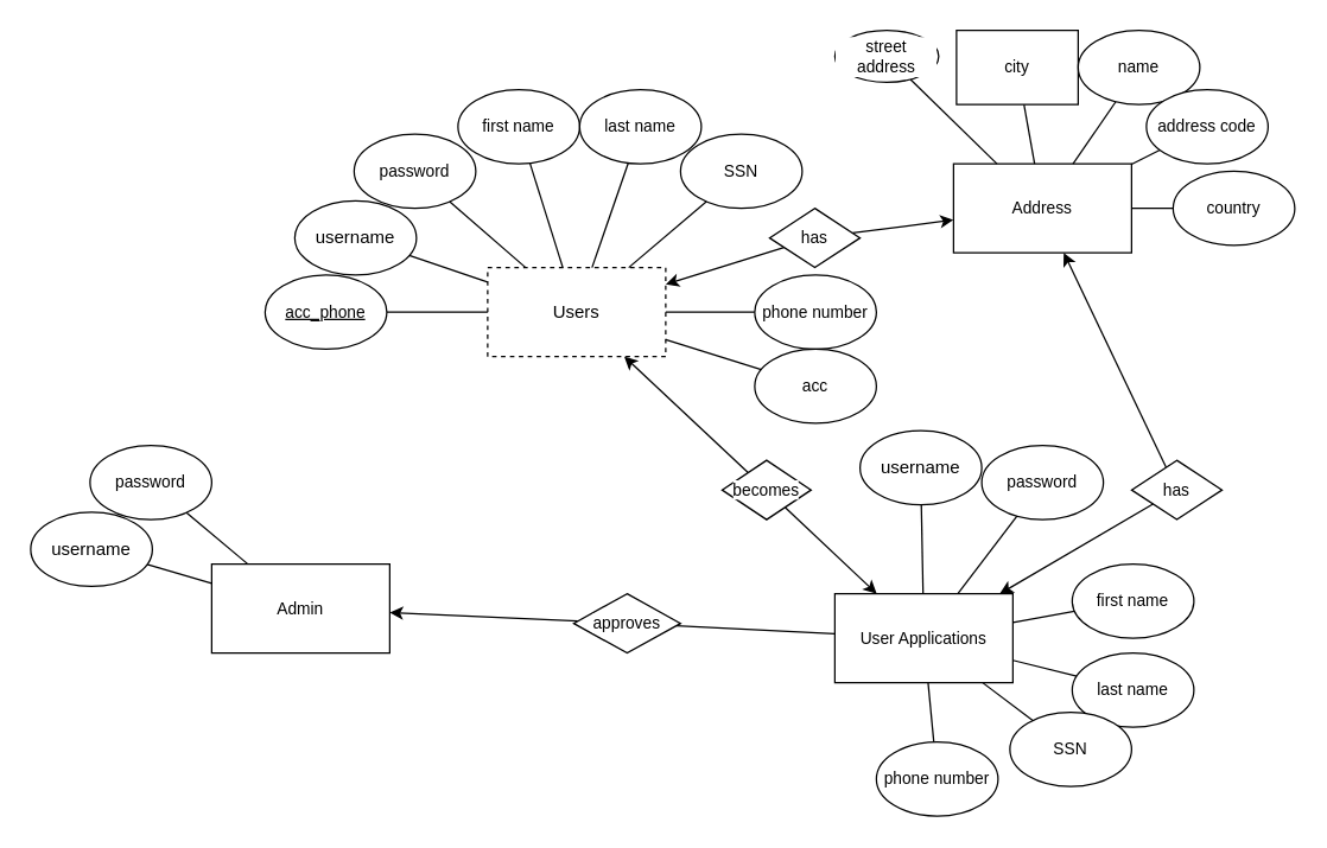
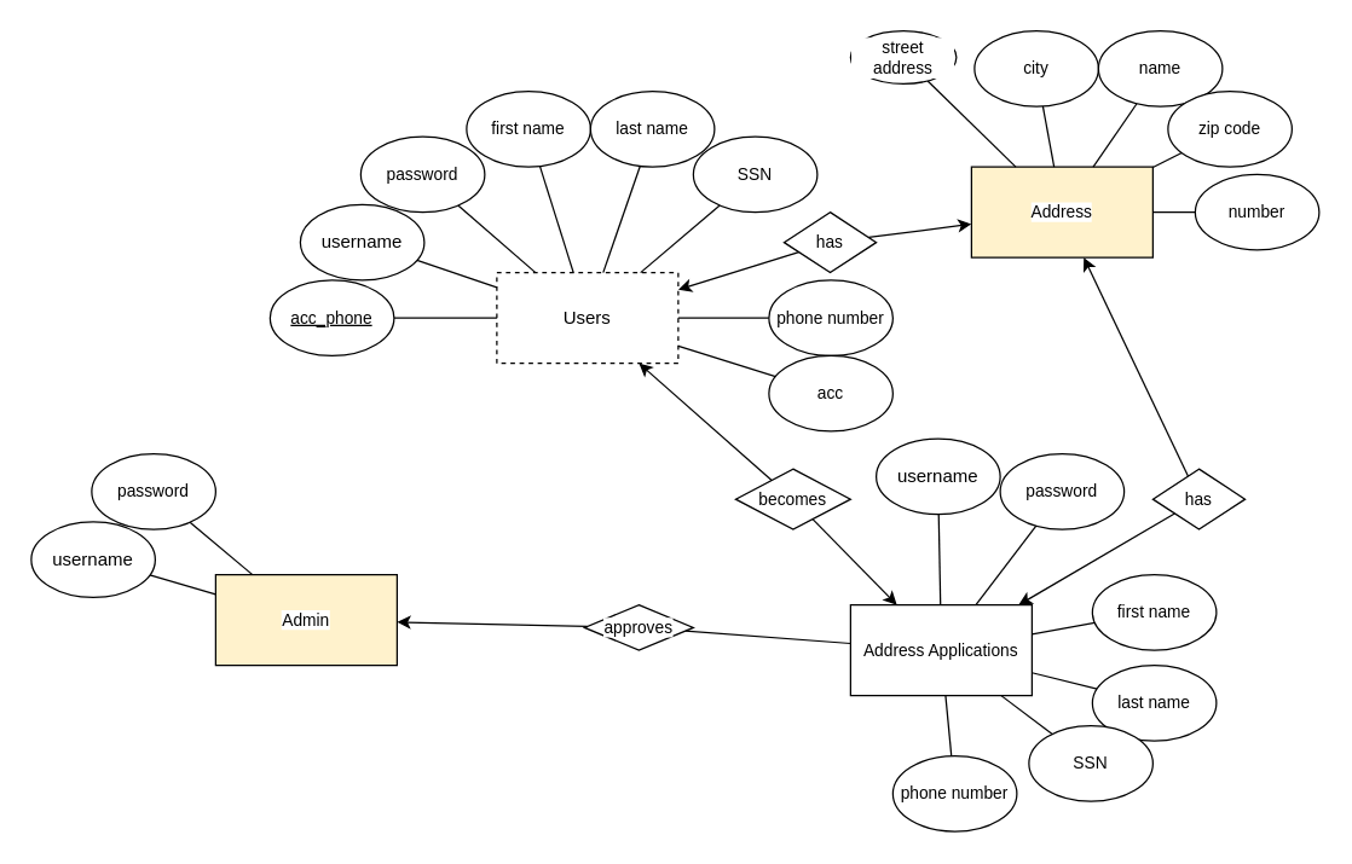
  <mxCell id="0" />
  <mxCell id="1" parent="0" />
  <mxCell id="2" value="Users" style="rounded=0;whiteSpace=wrap;html=1;dashed=1;" vertex="1" parent="1"><mxGeometry x="328" y="180" width="120" height="60" as="geometry" /></mxCell>
  <mxCell id="3" style="rounded=0;orthogonalLoop=1;jettySize=auto;html=1;endArrow=none;startFill=0;" edge="1" parent="1" source="4" target="2"><mxGeometry relative="1" as="geometry" /></mxCell>
  <mxCell id="4" value="&lt;div&gt;username&lt;/div&gt;" style="ellipse;whiteSpace=wrap;html=1;" vertex="1" parent="1"><mxGeometry x="198" y="135" width="82" height="50" as="geometry" /></mxCell>
  <mxCell id="5" style="edgeStyle=none;shape=connector;rounded=0;orthogonalLoop=1;jettySize=auto;html=1;strokeColor=default;align=center;verticalAlign=middle;fontFamily=Helvetica;fontSize=11;fontColor=default;labelBackgroundColor=default;startFill=0;endArrow=none;" edge="1" parent="1" source="6" target="2"><mxGeometry relative="1" as="geometry" /></mxCell>
  <mxCell id="6" value="&lt;u&gt;acc_phone&lt;/u&gt;" style="ellipse;whiteSpace=wrap;html=1;fontFamily=Helvetica;fontSize=11;fontColor=default;labelBackgroundColor=default;" vertex="1" parent="1"><mxGeometry x="178" y="185" width="82" height="50" as="geometry" /></mxCell>
  <mxCell id="7" style="edgeStyle=none;shape=connector;rounded=0;orthogonalLoop=1;jettySize=auto;html=1;strokeColor=default;align=center;verticalAlign=middle;fontFamily=Helvetica;fontSize=11;fontColor=default;labelBackgroundColor=default;startFill=0;endArrow=none;" edge="1" parent="1" source="8" target="2"><mxGeometry relative="1" as="geometry" /></mxCell>
  <mxCell id="8" value="first name" style="ellipse;whiteSpace=wrap;html=1;fontFamily=Helvetica;fontSize=11;fontColor=default;labelBackgroundColor=default;" vertex="1" parent="1"><mxGeometry x="308" y="60" width="82" height="50" as="geometry" /></mxCell>
  <mxCell id="9" style="edgeStyle=none;shape=connector;rounded=0;orthogonalLoop=1;jettySize=auto;html=1;strokeColor=default;align=center;verticalAlign=middle;fontFamily=Helvetica;fontSize=11;fontColor=default;labelBackgroundColor=default;startFill=0;endArrow=none;" edge="1" parent="1" source="10" target="2"><mxGeometry relative="1" as="geometry" /></mxCell>
  <mxCell id="10" value="last name" style="ellipse;whiteSpace=wrap;html=1;fontFamily=Helvetica;fontSize=11;fontColor=default;labelBackgroundColor=default;" vertex="1" parent="1"><mxGeometry x="390" y="60" width="82" height="50" as="geometry" /></mxCell>
  <mxCell id="11" style="edgeStyle=none;shape=connector;rounded=0;orthogonalLoop=1;jettySize=auto;html=1;strokeColor=default;align=center;verticalAlign=middle;fontFamily=Helvetica;fontSize=11;fontColor=default;labelBackgroundColor=default;startFill=0;endArrow=none;" edge="1" parent="1" source="12" target="2"><mxGeometry relative="1" as="geometry" /></mxCell>
  <mxCell id="12" value="SSN" style="ellipse;whiteSpace=wrap;html=1;fontFamily=Helvetica;fontSize=11;fontColor=default;labelBackgroundColor=default;" vertex="1" parent="1"><mxGeometry x="458" y="90" width="82" height="50" as="geometry" /></mxCell>
  <mxCell id="13" style="edgeStyle=none;shape=connector;rounded=0;orthogonalLoop=1;jettySize=auto;html=1;strokeColor=default;align=center;verticalAlign=middle;fontFamily=Helvetica;fontSize=11;fontColor=default;labelBackgroundColor=default;startFill=0;endArrow=none;" edge="1" parent="1" source="14" target="2"><mxGeometry relative="1" as="geometry" /></mxCell>
  <mxCell id="14" value="phone number" style="ellipse;whiteSpace=wrap;html=1;fontFamily=Helvetica;fontSize=11;fontColor=default;labelBackgroundColor=default;" vertex="1" parent="1"><mxGeometry x="508" y="185" width="82" height="50" as="geometry" /></mxCell>
  <mxCell id="15" style="edgeStyle=none;shape=connector;rounded=0;orthogonalLoop=1;jettySize=auto;html=1;strokeColor=default;align=center;verticalAlign=middle;fontFamily=Helvetica;fontSize=11;fontColor=default;labelBackgroundColor=default;startFill=0;endArrow=none;" edge="1" parent="1" source="16" target="2"><mxGeometry relative="1" as="geometry" /></mxCell>
  <mxCell id="16" value="password" style="ellipse;whiteSpace=wrap;html=1;fontFamily=Helvetica;fontSize=11;fontColor=default;labelBackgroundColor=default;" vertex="1" parent="1"><mxGeometry x="238" y="90" width="82" height="50" as="geometry" /></mxCell>
- <mxCell id="17" value="Admin" style="rounded=0;whiteSpace=wrap;html=1;fontFamily=Helvetica;fontSize=11;fontColor=default;labelBackgroundColor=default;" vertex="1" parent="1"><mxGeometry x="142" y="380" width="120" height="60" as="geometry" /></mxCell>
+ <mxCell id="17" value="Admin" style="rounded=0;whiteSpace=wrap;html=1;fontFamily=Helvetica;fontSize=11;fontColor=default;labelBackgroundColor=default;fillColor=#fff2cc;" vertex="1" parent="1"><mxGeometry x="142" y="380" width="120" height="60" as="geometry" /></mxCell>
  <mxCell id="18" style="edgeStyle=none;shape=connector;rounded=0;orthogonalLoop=1;jettySize=auto;html=1;strokeColor=default;align=center;verticalAlign=middle;fontFamily=Helvetica;fontSize=11;fontColor=default;labelBackgroundColor=default;startFill=0;endArrow=classic;endFill=1;" edge="1" parent="1" source="20" target="17"><mxGeometry relative="1" as="geometry" /></mxCell>
  <mxCell id="19" style="edgeStyle=none;shape=connector;rounded=0;orthogonalLoop=1;jettySize=auto;html=1;strokeColor=default;align=center;verticalAlign=middle;fontFamily=Helvetica;fontSize=11;fontColor=default;labelBackgroundColor=default;startFill=0;endArrow=none;" edge="1" parent="1" source="20" target="21"><mxGeometry relative="1" as="geometry" /></mxCell>
- <mxCell id="20" value="approves" style="rhombus;whiteSpace=wrap;html=1;fontFamily=Helvetica;fontSize=11;fontColor=default;labelBackgroundColor=default;" vertex="1" parent="1"><mxGeometry x="386" y="400" width="72" height="40" as="geometry" /></mxCell>
- <mxCell id="21" value="&lt;div&gt;User Applications&lt;/div&gt;" style="rounded=0;whiteSpace=wrap;html=1;fontFamily=Helvetica;fontSize=11;fontColor=default;labelBackgroundColor=default;" vertex="1" parent="1"><mxGeometry x="562" y="400" width="120" height="60" as="geometry" /></mxCell>
+ <mxCell id="20" value="approves" style="rhombus;whiteSpace=wrap;html=1;fontFamily=Helvetica;fontSize=11;fontColor=default;labelBackgroundColor=default;" vertex="1" parent="1"><mxGeometry x="386" y="400" width="72" height="30" as="geometry" /></mxCell>
+ <mxCell id="21" value="&lt;div&gt;Address Applications&lt;/div&gt;" style="rounded=0;whiteSpace=wrap;html=1;fontFamily=Helvetica;fontSize=11;fontColor=default;labelBackgroundColor=default;" vertex="1" parent="1"><mxGeometry x="562" y="400" width="120" height="60" as="geometry" /></mxCell>
  <mxCell id="22" style="edgeStyle=none;shape=connector;rounded=0;orthogonalLoop=1;jettySize=auto;html=1;strokeColor=default;align=center;verticalAlign=middle;fontFamily=Helvetica;fontSize=11;fontColor=default;labelBackgroundColor=default;startFill=0;endArrow=classic;endFill=1;" edge="1" parent="1" source="24" target="21"><mxGeometry relative="1" as="geometry" /></mxCell>
  <mxCell id="23" style="edgeStyle=none;shape=connector;rounded=0;orthogonalLoop=1;jettySize=auto;html=1;strokeColor=default;align=center;verticalAlign=middle;fontFamily=Helvetica;fontSize=11;fontColor=default;labelBackgroundColor=default;startFill=0;endArrow=classic;endFill=1;" edge="1" parent="1" source="24" target="2"><mxGeometry relative="1" as="geometry" /></mxCell>
- <mxCell id="24" value="becomes" style="rhombus;whiteSpace=wrap;html=1;fontFamily=Helvetica;fontSize=11;fontColor=default;labelBackgroundColor=default;" vertex="1" parent="1"><mxGeometry x="486" y="310" width="60" height="40" as="geometry" /></mxCell>
+ <mxCell id="24" value="becomes" style="rhombus;whiteSpace=wrap;html=1;fontFamily=Helvetica;fontSize=11;fontColor=default;labelBackgroundColor=default;" vertex="1" parent="1"><mxGeometry x="486" y="310" width="76" height="40" as="geometry" /></mxCell>
  <mxCell id="25" style="rounded=0;orthogonalLoop=1;jettySize=auto;html=1;endArrow=none;startFill=0;" edge="1" parent="1" source="26" target="21"><mxGeometry relative="1" as="geometry"><mxPoint x="367" y="610" as="targetPoint" /></mxGeometry></mxCell>
  <mxCell id="26" value="&lt;div&gt;username&lt;/div&gt;" style="ellipse;whiteSpace=wrap;html=1;" vertex="1" parent="1"><mxGeometry x="579" y="290" width="82" height="50" as="geometry" /></mxCell>
  <mxCell id="27" style="edgeStyle=none;shape=connector;rounded=0;orthogonalLoop=1;jettySize=auto;html=1;strokeColor=default;align=center;verticalAlign=middle;fontFamily=Helvetica;fontSize=11;fontColor=default;labelBackgroundColor=default;startFill=0;endArrow=none;" edge="1" parent="1" source="28" target="21"><mxGeometry relative="1" as="geometry"><mxPoint x="418" y="600" as="targetPoint" /></mxGeometry></mxCell>
  <mxCell id="28" value="first name" style="ellipse;whiteSpace=wrap;html=1;fontFamily=Helvetica;fontSize=11;fontColor=default;labelBackgroundColor=default;" vertex="1" parent="1"><mxGeometry x="722" y="380" width="82" height="50" as="geometry" /></mxCell>
  <mxCell id="29" style="edgeStyle=none;shape=connector;rounded=0;orthogonalLoop=1;jettySize=auto;html=1;strokeColor=default;align=center;verticalAlign=middle;fontFamily=Helvetica;fontSize=11;fontColor=default;labelBackgroundColor=default;startFill=0;endArrow=none;" edge="1" parent="1" source="30" target="21"><mxGeometry relative="1" as="geometry"><mxPoint x="437" y="600" as="targetPoint" /></mxGeometry></mxCell>
  <mxCell id="30" value="last name" style="ellipse;whiteSpace=wrap;html=1;fontFamily=Helvetica;fontSize=11;fontColor=default;labelBackgroundColor=default;" vertex="1" parent="1"><mxGeometry x="722" y="440" width="82" height="50" as="geometry" /></mxCell>
  <mxCell id="31" style="edgeStyle=none;shape=connector;rounded=0;orthogonalLoop=1;jettySize=auto;html=1;strokeColor=default;align=center;verticalAlign=middle;fontFamily=Helvetica;fontSize=11;fontColor=default;labelBackgroundColor=default;startFill=0;endArrow=none;" edge="1" parent="1" source="32" target="21"><mxGeometry relative="1" as="geometry"><mxPoint x="462" y="600" as="targetPoint" /></mxGeometry></mxCell>
  <mxCell id="32" value="SSN" style="ellipse;whiteSpace=wrap;html=1;fontFamily=Helvetica;fontSize=11;fontColor=default;labelBackgroundColor=default;" vertex="1" parent="1"><mxGeometry x="680" y="480" width="82" height="50" as="geometry" /></mxCell>
  <mxCell id="33" style="edgeStyle=none;shape=connector;rounded=0;orthogonalLoop=1;jettySize=auto;html=1;strokeColor=default;align=center;verticalAlign=middle;fontFamily=Helvetica;fontSize=11;fontColor=default;labelBackgroundColor=default;startFill=0;endArrow=none;" edge="1" parent="1" source="34" target="21"><mxGeometry relative="1" as="geometry"><mxPoint x="487" y="630" as="targetPoint" /></mxGeometry></mxCell>
  <mxCell id="34" value="phone number" style="ellipse;whiteSpace=wrap;html=1;fontFamily=Helvetica;fontSize=11;fontColor=default;labelBackgroundColor=default;" vertex="1" parent="1"><mxGeometry x="590" y="500" width="82" height="50" as="geometry" /></mxCell>
  <mxCell id="35" style="edgeStyle=none;shape=connector;rounded=0;orthogonalLoop=1;jettySize=auto;html=1;strokeColor=default;align=center;verticalAlign=middle;fontFamily=Helvetica;fontSize=11;fontColor=default;labelBackgroundColor=default;startFill=0;endArrow=none;" edge="1" parent="1" source="36" target="21"><mxGeometry relative="1" as="geometry"><mxPoint x="393" y="600" as="targetPoint" /></mxGeometry></mxCell>
  <mxCell id="36" value="password" style="ellipse;whiteSpace=wrap;html=1;fontFamily=Helvetica;fontSize=11;fontColor=default;labelBackgroundColor=default;" vertex="1" parent="1"><mxGeometry x="661" y="300" width="82" height="50" as="geometry" /></mxCell>
  <mxCell id="37" style="edgeStyle=none;shape=connector;rounded=0;orthogonalLoop=1;jettySize=auto;html=1;strokeColor=default;align=center;verticalAlign=middle;fontFamily=Helvetica;fontSize=11;fontColor=default;labelBackgroundColor=default;startFill=0;endArrow=none;" edge="1" parent="1" source="38" target="17"><mxGeometry relative="1" as="geometry" /></mxCell>
  <mxCell id="38" value="&lt;div&gt;username&lt;/div&gt;" style="ellipse;whiteSpace=wrap;html=1;" vertex="1" parent="1"><mxGeometry x="20" y="345" width="82" height="50" as="geometry" /></mxCell>
  <mxCell id="39" style="edgeStyle=none;shape=connector;rounded=0;orthogonalLoop=1;jettySize=auto;html=1;strokeColor=default;align=center;verticalAlign=middle;fontFamily=Helvetica;fontSize=11;fontColor=default;labelBackgroundColor=default;startFill=0;endArrow=none;" edge="1" parent="1" source="40" target="17"><mxGeometry relative="1" as="geometry" /></mxCell>
  <mxCell id="40" value="password" style="ellipse;whiteSpace=wrap;html=1;fontFamily=Helvetica;fontSize=11;fontColor=default;labelBackgroundColor=default;" vertex="1" parent="1"><mxGeometry x="60" y="300" width="82" height="50" as="geometry" /></mxCell>
  <mxCell id="41" style="edgeStyle=none;shape=connector;rounded=0;orthogonalLoop=1;jettySize=auto;html=1;strokeColor=default;align=center;verticalAlign=middle;fontFamily=Helvetica;fontSize=11;fontColor=default;labelBackgroundColor=default;startFill=0;endArrow=none;" edge="1" parent="1" source="42" target="2"><mxGeometry relative="1" as="geometry" /></mxCell>
  <mxCell id="42" value="acc" style="ellipse;whiteSpace=wrap;html=1;fontFamily=Helvetica;fontSize=11;fontColor=default;labelBackgroundColor=default;" vertex="1" parent="1"><mxGeometry x="508" y="235" width="82" height="50" as="geometry" /></mxCell>
- <mxCell id="43" value="&lt;div&gt;Address&lt;/div&gt;" style="rounded=0;whiteSpace=wrap;html=1;fontFamily=Helvetica;fontSize=11;fontColor=default;labelBackgroundColor=default;" vertex="1" parent="1"><mxGeometry x="642" y="110" width="120" height="60" as="geometry" /></mxCell>
+ <mxCell id="43" value="&lt;div&gt;Address&lt;/div&gt;" style="rounded=0;whiteSpace=wrap;html=1;fontFamily=Helvetica;fontSize=11;fontColor=default;labelBackgroundColor=default;fillColor=#fff2cc;" vertex="1" parent="1"><mxGeometry x="642" y="110" width="120" height="60" as="geometry" /></mxCell>
  <mxCell id="44" style="edgeStyle=none;shape=connector;rounded=0;orthogonalLoop=1;jettySize=auto;html=1;strokeColor=default;align=center;verticalAlign=middle;fontFamily=Helvetica;fontSize=11;fontColor=default;labelBackgroundColor=default;startFill=0;endArrow=none;" edge="1" parent="1" source="45" target="43"><mxGeometry relative="1" as="geometry" /></mxCell>
  <mxCell id="45" value="street address" style="ellipse;whiteSpace=wrap;html=1;fontFamily=Helvetica;fontSize=11;fontColor=default;labelBackgroundColor=default;" vertex="1" parent="1"><mxGeometry x="562" y="20" width="70" height="35" as="geometry" /></mxCell>
  <mxCell id="46" style="edgeStyle=none;shape=connector;rounded=0;orthogonalLoop=1;jettySize=auto;html=1;strokeColor=default;align=center;verticalAlign=middle;fontFamily=Helvetica;fontSize=11;fontColor=default;labelBackgroundColor=default;startFill=0;endArrow=none;" edge="1" parent="1" source="47" target="43"><mxGeometry relative="1" as="geometry" /></mxCell>
- <mxCell id="47" value="city" style="whiteSpace=wrap;html=1;fontFamily=Helvetica;fontSize=11;fontColor=default;labelBackgroundColor=default;rounded=0;" vertex="1" parent="1"><mxGeometry x="644" y="20" width="82" height="50" as="geometry" /></mxCell>
+ <mxCell id="47" value="city" style="ellipse;whiteSpace=wrap;html=1;fontFamily=Helvetica;fontSize=11;fontColor=default;labelBackgroundColor=default;" vertex="1" parent="1"><mxGeometry x="644" y="20" width="82" height="50" as="geometry" /></mxCell>
  <mxCell id="48" style="edgeStyle=none;shape=connector;rounded=0;orthogonalLoop=1;jettySize=auto;html=1;strokeColor=default;align=center;verticalAlign=middle;fontFamily=Helvetica;fontSize=11;fontColor=default;labelBackgroundColor=default;startFill=0;endArrow=none;" edge="1" parent="1" source="49" target="43"><mxGeometry relative="1" as="geometry" /></mxCell>
- <mxCell id="49" value="country" style="ellipse;whiteSpace=wrap;html=1;fontFamily=Helvetica;fontSize=11;fontColor=default;labelBackgroundColor=default;" vertex="1" parent="1"><mxGeometry x="790" y="115" width="82" height="50" as="geometry" /></mxCell>
+ <mxCell id="49" value="number" style="ellipse;whiteSpace=wrap;html=1;fontFamily=Helvetica;fontSize=11;fontColor=default;labelBackgroundColor=default;" vertex="1" parent="1"><mxGeometry x="790" y="115" width="82" height="50" as="geometry" /></mxCell>
  <mxCell id="50" style="edgeStyle=none;shape=connector;rounded=0;orthogonalLoop=1;jettySize=auto;html=1;strokeColor=default;align=center;verticalAlign=middle;fontFamily=Helvetica;fontSize=11;fontColor=default;labelBackgroundColor=default;startFill=0;endArrow=none;" edge="1" parent="1" source="51" target="43"><mxGeometry relative="1" as="geometry" /></mxCell>
  <mxCell id="51" value="name" style="ellipse;whiteSpace=wrap;html=1;fontFamily=Helvetica;fontSize=11;fontColor=default;labelBackgroundColor=default;" vertex="1" parent="1"><mxGeometry x="726" y="20" width="82" height="50" as="geometry" /></mxCell>
  <mxCell id="52" style="edgeStyle=none;shape=connector;rounded=0;orthogonalLoop=1;jettySize=auto;html=1;strokeColor=default;align=center;verticalAlign=middle;fontFamily=Helvetica;fontSize=11;fontColor=default;labelBackgroundColor=default;startFill=0;endArrow=none;" edge="1" parent="1" source="53" target="43"><mxGeometry relative="1" as="geometry" /></mxCell>
- <mxCell id="53" value="address code" style="ellipse;whiteSpace=wrap;html=1;fontFamily=Helvetica;fontSize=11;fontColor=default;labelBackgroundColor=default;" vertex="1" parent="1"><mxGeometry x="772" y="60" width="82" height="50" as="geometry" /></mxCell>
+ <mxCell id="53" value="zip code" style="ellipse;whiteSpace=wrap;html=1;fontFamily=Helvetica;fontSize=11;fontColor=default;labelBackgroundColor=default;" vertex="1" parent="1"><mxGeometry x="772" y="60" width="82" height="50" as="geometry" /></mxCell>
  <mxCell id="54" style="edgeStyle=none;shape=connector;rounded=0;orthogonalLoop=1;jettySize=auto;html=1;strokeColor=default;align=center;verticalAlign=middle;fontFamily=Helvetica;fontSize=11;fontColor=default;labelBackgroundColor=default;startFill=0;endArrow=classic;endFill=1;" edge="1" parent="1" source="56" target="2"><mxGeometry relative="1" as="geometry" /></mxCell>
  <mxCell id="55" style="edgeStyle=none;shape=connector;rounded=0;orthogonalLoop=1;jettySize=auto;html=1;strokeColor=default;align=center;verticalAlign=middle;fontFamily=Helvetica;fontSize=11;fontColor=default;labelBackgroundColor=default;startFill=0;endArrow=classic;endFill=1;" edge="1" parent="1" source="56" target="43"><mxGeometry relative="1" as="geometry" /></mxCell>
  <mxCell id="56" value="has" style="rhombus;whiteSpace=wrap;html=1;fontFamily=Helvetica;fontSize=11;fontColor=default;labelBackgroundColor=default;" vertex="1" parent="1"><mxGeometry x="518" y="140" width="61" height="40" as="geometry" /></mxCell>
  <mxCell id="57" style="edgeStyle=none;shape=connector;rounded=0;orthogonalLoop=1;jettySize=auto;html=1;strokeColor=default;align=center;verticalAlign=middle;fontFamily=Helvetica;fontSize=11;fontColor=default;labelBackgroundColor=default;startFill=0;endArrow=classic;endFill=1;" edge="1" parent="1" source="58" target="43"><mxGeometry relative="1" as="geometry" /></mxCell>
  <mxCell id="58" value="has" style="rhombus;whiteSpace=wrap;html=1;fontFamily=Helvetica;fontSize=11;fontColor=default;labelBackgroundColor=default;" vertex="1" parent="1"><mxGeometry x="762" y="310" width="61" height="40" as="geometry" /></mxCell>
  <mxCell id="59" style="edgeStyle=none;shape=connector;rounded=0;orthogonalLoop=1;jettySize=auto;html=1;strokeColor=default;align=center;verticalAlign=middle;fontFamily=Helvetica;fontSize=11;fontColor=default;labelBackgroundColor=default;startFill=0;endArrow=classic;endFill=1;" edge="1" parent="1" source="58" target="21"><mxGeometry relative="1" as="geometry" /></mxCell>
